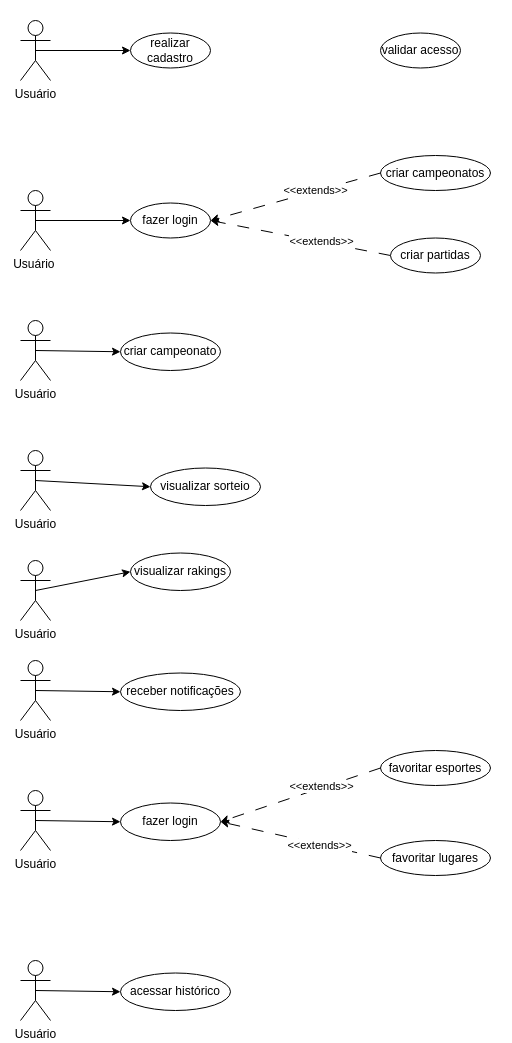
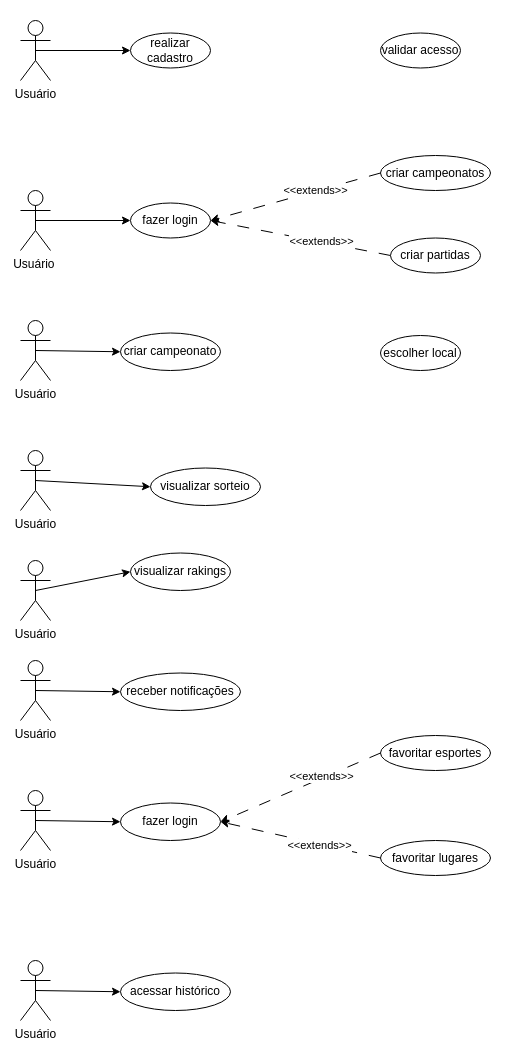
  <mxCell id="0" />
  <mxCell id="1" parent="0" />
  <mxCell id="2" value="Usuário" style="shape=umlActor;verticalLabelPosition=bottom;verticalAlign=top;html=1;outlineConnect=0;" parent="1" vertex="1"><mxGeometry x="20" y="20" width="30" height="60" as="geometry" /></mxCell>
  <mxCell id="3" value="" style="endArrow=classic;html=1;rounded=0;exitX=0.5;exitY=0.5;exitDx=0;exitDy=0;exitPerimeter=0;" parent="1" source="2" target="4" edge="1"><mxGeometry width="50" height="50" relative="1" as="geometry"><mxPoint x="100" y="140" as="sourcePoint" /><mxPoint x="160" y="50" as="targetPoint" /></mxGeometry></mxCell>
  <mxCell id="4" value="realizar cadastro" style="ellipse;whiteSpace=wrap;html=1;" parent="1" vertex="1"><mxGeometry x="130" y="32.5" width="80" height="35" as="geometry" /></mxCell>
  <mxCell id="5" value="validar acesso" style="ellipse;whiteSpace=wrap;html=1;" parent="1" vertex="1"><mxGeometry x="380" y="32.5" width="80" height="35" as="geometry" /></mxCell>
  <mxCell id="6" value="Usuário&amp;nbsp;" style="shape=umlActor;verticalLabelPosition=bottom;verticalAlign=top;html=1;outlineConnect=0;" parent="1" vertex="1"><mxGeometry x="20" y="190" width="30" height="60" as="geometry" /></mxCell>
  <mxCell id="7" value="" style="endArrow=classic;html=1;rounded=0;exitX=0.5;exitY=0.5;exitDx=0;exitDy=0;exitPerimeter=0;entryX=0;entryY=0.5;entryDx=0;entryDy=0;" parent="1" source="6" target="8" edge="1"><mxGeometry width="50" height="50" relative="1" as="geometry"><mxPoint x="105" y="60" as="sourcePoint" /><mxPoint x="170" y="220" as="targetPoint" /></mxGeometry></mxCell>
  <mxCell id="8" value="fazer login" style="ellipse;whiteSpace=wrap;html=1;" parent="1" vertex="1"><mxGeometry x="130" y="202.5" width="80" height="35" as="geometry" /></mxCell>
  <mxCell id="9" value="" style="endArrow=classic;html=1;rounded=0;entryX=1;entryY=0.5;entryDx=0;entryDy=0;exitX=0;exitY=0.5;exitDx=0;exitDy=0;dashed=1;dashPattern=12 12;" parent="1" source="13" target="8" edge="1"><mxGeometry width="50" height="50" relative="1" as="geometry"><mxPoint x="310" y="280" as="sourcePoint" /><mxPoint x="390" y="170" as="targetPoint" /></mxGeometry></mxCell>
  <mxCell id="10" value="&amp;lt;&amp;lt;extends&amp;gt;&amp;gt;" style="edgeLabel;html=1;align=center;verticalAlign=middle;resizable=0;points=[];" parent="9" vertex="1" connectable="0"><mxGeometry x="-0.229" y="-1" relative="1" as="geometry"><mxPoint as="offset" /></mxGeometry></mxCell>
  <mxCell id="11" value="" style="endArrow=classic;html=1;rounded=0;exitX=0;exitY=0.5;exitDx=0;exitDy=0;entryX=1;entryY=0.5;entryDx=0;entryDy=0;dashed=1;dashPattern=12 12;" parent="1" source="14" target="8" edge="1"><mxGeometry width="50" height="50" relative="1" as="geometry"><mxPoint x="270" y="230" as="sourcePoint" /><mxPoint x="240" y="270" as="targetPoint" /></mxGeometry></mxCell>
  <mxCell id="12" value="&amp;lt;&amp;lt;extends&amp;gt;&amp;gt;" style="edgeLabel;html=1;align=center;verticalAlign=middle;resizable=0;points=[];" parent="11" vertex="1" connectable="0"><mxGeometry x="-0.229" y="-1" relative="1" as="geometry"><mxPoint as="offset" /></mxGeometry></mxCell>
  <mxCell id="13" value="criar campeonatos" style="ellipse;whiteSpace=wrap;html=1;" parent="1" vertex="1"><mxGeometry x="380" y="155" width="110" height="35" as="geometry" /></mxCell>
  <mxCell id="14" value="criar partidas" style="ellipse;whiteSpace=wrap;html=1;" parent="1" vertex="1"><mxGeometry x="390" y="237.5" width="90" height="35" as="geometry" /></mxCell>
  <mxCell id="15" value="Usuário" style="shape=umlActor;verticalLabelPosition=bottom;verticalAlign=top;html=1;outlineConnect=0;" parent="1" vertex="1"><mxGeometry x="20" y="320" width="30" height="60" as="geometry" /></mxCell>
  <mxCell id="16" value="" style="endArrow=classic;html=1;rounded=0;exitX=0.5;exitY=0.5;exitDx=0;exitDy=0;exitPerimeter=0;entryX=0;entryY=0.5;entryDx=0;entryDy=0;" parent="1" source="15" target="17" edge="1"><mxGeometry width="50" height="50" relative="1" as="geometry"><mxPoint x="-55" y="220" as="sourcePoint" /><mxPoint x="110" y="350" as="targetPoint" /></mxGeometry></mxCell>
  <mxCell id="17" value="criar campeonato" style="ellipse;whiteSpace=wrap;html=1;" parent="1" vertex="1"><mxGeometry x="120" y="332.5" width="100" height="37.5" as="geometry" /></mxCell>
+ <mxCell id="18" value="escolher local" style="ellipse;whiteSpace=wrap;html=1;" parent="1" vertex="1"><mxGeometry x="380" y="335" width="80" height="35" as="geometry" /></mxCell>
  <mxCell id="19" value="Usuário" style="shape=umlActor;verticalLabelPosition=bottom;verticalAlign=top;html=1;outlineConnect=0;" parent="1" vertex="1"><mxGeometry x="20" y="450" width="30" height="60" as="geometry" /></mxCell>
  <mxCell id="20" value="" style="endArrow=classic;html=1;rounded=0;exitX=0.5;exitY=0.5;exitDx=0;exitDy=0;exitPerimeter=0;entryX=0;entryY=0.5;entryDx=0;entryDy=0;" parent="1" source="19" target="21" edge="1"><mxGeometry width="50" height="50" relative="1" as="geometry"><mxPoint x="-55" y="350" as="sourcePoint" /><mxPoint x="110" y="480" as="targetPoint" /></mxGeometry></mxCell>
  <mxCell id="21" value="visualizar sorteio" style="ellipse;whiteSpace=wrap;html=1;" parent="1" vertex="1"><mxGeometry x="150" y="467.5" width="110" height="37.5" as="geometry" /></mxCell>
  <mxCell id="22" value="Usuário" style="shape=umlActor;verticalLabelPosition=bottom;verticalAlign=top;html=1;outlineConnect=0;" parent="1" vertex="1"><mxGeometry x="20" y="560" width="30" height="60" as="geometry" /></mxCell>
  <mxCell id="23" value="" style="endArrow=classic;html=1;rounded=0;exitX=0.5;exitY=0.5;exitDx=0;exitDy=0;exitPerimeter=0;entryX=0;entryY=0.5;entryDx=0;entryDy=0;" parent="1" source="22" target="24" edge="1"><mxGeometry width="50" height="50" relative="1" as="geometry"><mxPoint x="-55" y="460" as="sourcePoint" /><mxPoint x="110" y="590" as="targetPoint" /></mxGeometry></mxCell>
  <mxCell id="24" value="visualizar rakings" style="ellipse;whiteSpace=wrap;html=1;" parent="1" vertex="1"><mxGeometry x="130" y="552.5" width="100" height="37.5" as="geometry" /></mxCell>
  <mxCell id="25" value="Usuário" style="shape=umlActor;verticalLabelPosition=bottom;verticalAlign=top;html=1;outlineConnect=0;" parent="1" vertex="1"><mxGeometry x="20" y="660" width="30" height="60" as="geometry" /></mxCell>
  <mxCell id="26" value="" style="endArrow=classic;html=1;rounded=0;exitX=0.5;exitY=0.5;exitDx=0;exitDy=0;exitPerimeter=0;entryX=0;entryY=0.5;entryDx=0;entryDy=0;" parent="1" source="25" target="27" edge="1"><mxGeometry width="50" height="50" relative="1" as="geometry"><mxPoint x="-55" y="560" as="sourcePoint" /><mxPoint x="110" y="690" as="targetPoint" /></mxGeometry></mxCell>
  <mxCell id="27" value="receber notificações" style="ellipse;whiteSpace=wrap;html=1;" parent="1" vertex="1"><mxGeometry x="120" y="672.5" width="120" height="37.5" as="geometry" /></mxCell>
  <mxCell id="28" value="Usuário" style="shape=umlActor;verticalLabelPosition=bottom;verticalAlign=top;html=1;outlineConnect=0;" parent="1" vertex="1"><mxGeometry x="20" y="790" width="30" height="60" as="geometry" /></mxCell>
  <mxCell id="29" value="" style="endArrow=classic;html=1;rounded=0;exitX=0.5;exitY=0.5;exitDx=0;exitDy=0;exitPerimeter=0;entryX=0;entryY=0.5;entryDx=0;entryDy=0;" parent="1" source="28" target="30" edge="1"><mxGeometry width="50" height="50" relative="1" as="geometry"><mxPoint x="-55" y="690" as="sourcePoint" /><mxPoint x="110" y="820" as="targetPoint" /></mxGeometry></mxCell>
  <mxCell id="30" value="fazer login" style="ellipse;whiteSpace=wrap;html=1;" parent="1" vertex="1"><mxGeometry x="120" y="802.5" width="100" height="37.5" as="geometry" /></mxCell>
  <mxCell id="31" value="" style="endArrow=classic;html=1;rounded=0;exitX=0;exitY=0.5;exitDx=0;exitDy=0;entryX=1;entryY=0.5;entryDx=0;entryDy=0;dashed=1;dashPattern=12 12;" parent="1" source="33" target="30" edge="1"><mxGeometry width="50" height="50" relative="1" as="geometry"><mxPoint x="45" y="830" as="sourcePoint" /><mxPoint x="120" y="760" as="targetPoint" /></mxGeometry></mxCell>
  <mxCell id="32" value="&amp;lt;&amp;lt;extends&amp;gt;&amp;gt;" style="edgeLabel;html=1;align=center;verticalAlign=middle;resizable=0;points=[];" parent="31" vertex="1" connectable="0"><mxGeometry x="-0.367" y="-1" relative="1" as="geometry"><mxPoint x="-9" y="2" as="offset" /></mxGeometry></mxCell>
- <mxCell id="33" value="favoritar esportes" style="ellipse;whiteSpace=wrap;html=1;" parent="1" vertex="1"><mxGeometry x="380" y="750" width="110" height="35" as="geometry" /></mxCell>
+ <mxCell id="33" value="favoritar esportes" style="ellipse;whiteSpace=wrap;html=1;" parent="1" vertex="1"><mxGeometry x="380" y="735" width="110" height="35" as="geometry" /></mxCell>
  <mxCell id="34" value="" style="endArrow=classic;html=1;rounded=0;entryX=1;entryY=0.5;entryDx=0;entryDy=0;exitX=0;exitY=0.5;exitDx=0;exitDy=0;dashed=1;dashPattern=12 12;" parent="1" source="36" target="30" edge="1"><mxGeometry width="50" height="50" relative="1" as="geometry"><mxPoint x="210" y="860" as="sourcePoint" /><mxPoint x="320" y="860" as="targetPoint" /></mxGeometry></mxCell>
  <mxCell id="35" value="&amp;lt;&amp;lt;extends&amp;gt;&amp;gt;" style="edgeLabel;html=1;align=center;verticalAlign=middle;resizable=0;points=[];" parent="34" vertex="1" connectable="0"><mxGeometry x="-0.227" y="1" relative="1" as="geometry"><mxPoint as="offset" /></mxGeometry></mxCell>
  <mxCell id="36" value="favoritar lugares" style="ellipse;whiteSpace=wrap;html=1;" parent="1" vertex="1"><mxGeometry x="380" y="840" width="110" height="35" as="geometry" /></mxCell>
  <mxCell id="37" value="Usuário" style="shape=umlActor;verticalLabelPosition=bottom;verticalAlign=top;html=1;outlineConnect=0;" parent="1" vertex="1"><mxGeometry x="20" y="960" width="30" height="60" as="geometry" /></mxCell>
  <mxCell id="38" value="" style="endArrow=classic;html=1;rounded=0;exitX=0.5;exitY=0.5;exitDx=0;exitDy=0;exitPerimeter=0;entryX=0;entryY=0.5;entryDx=0;entryDy=0;" parent="1" source="37" target="39" edge="1"><mxGeometry width="50" height="50" relative="1" as="geometry"><mxPoint x="-55" y="860" as="sourcePoint" /><mxPoint x="110" y="990" as="targetPoint" /></mxGeometry></mxCell>
  <mxCell id="39" value="acessar histórico" style="ellipse;whiteSpace=wrap;html=1;" parent="1" vertex="1"><mxGeometry x="120" y="972.5" width="110" height="37.5" as="geometry" /></mxCell>
